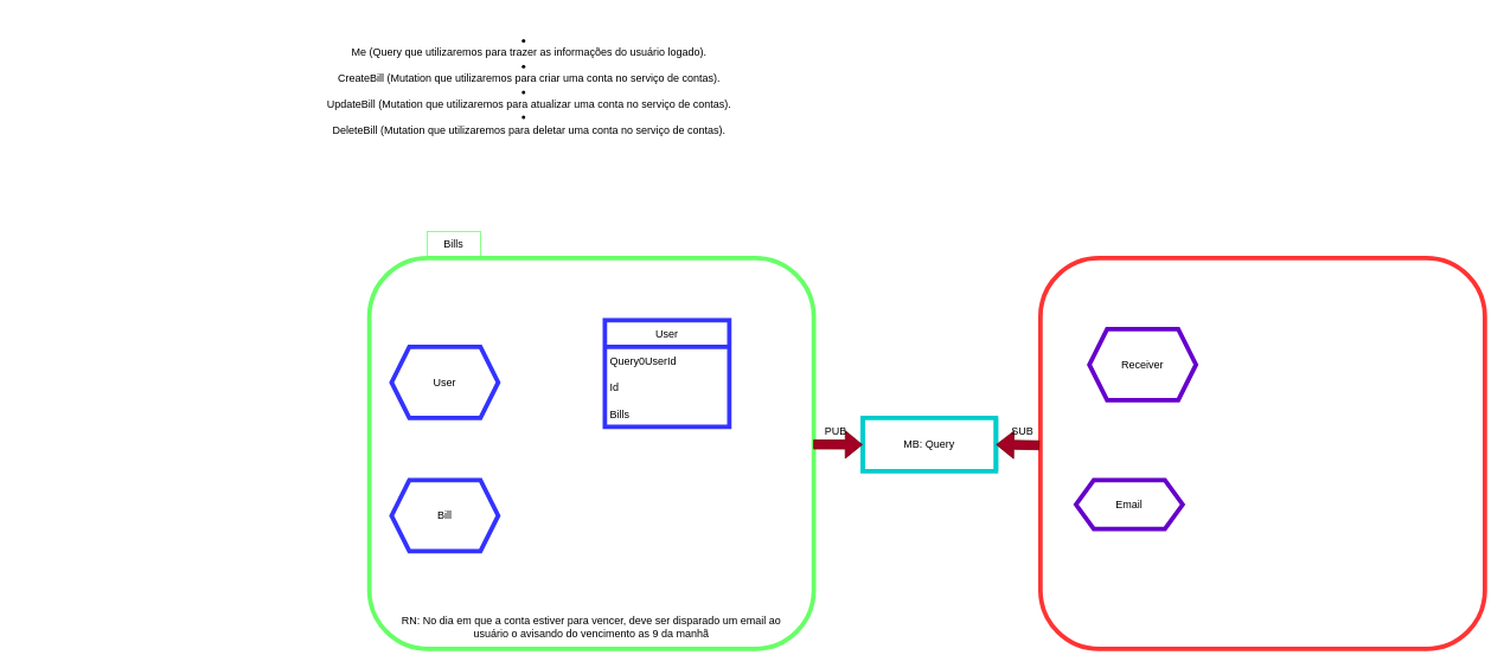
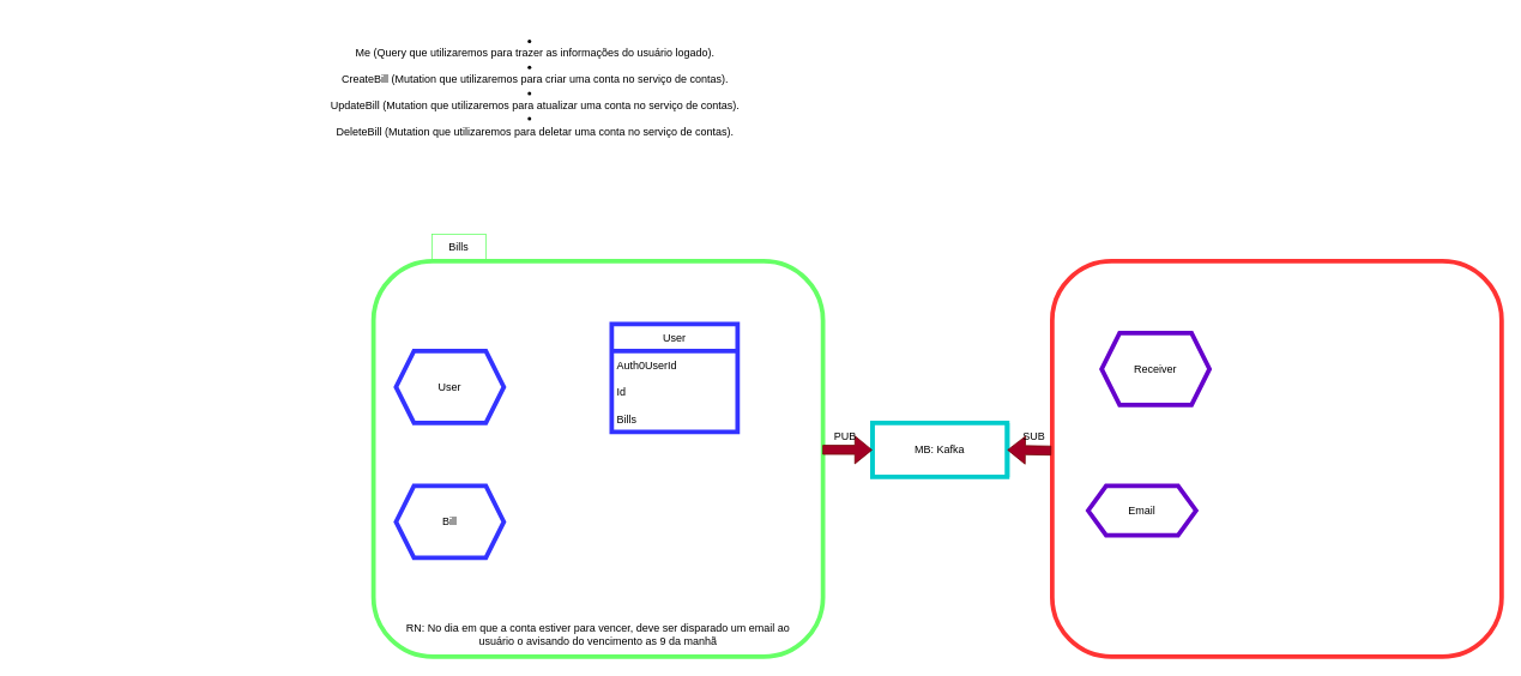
  <mxCell id="0" />
  <mxCell id="1" parent="0" />
  <mxCell id="2" value="" style="rounded=1;whiteSpace=wrap;html=1;strokeColor=#66FF66;strokeWidth=5;align=left;" parent="1" vertex="1"><mxGeometry x="415" y="290" width="500" height="440" as="geometry" /></mxCell>
  <mxCell id="3" value="User" style="shape=hexagon;perimeter=hexagonPerimeter2;whiteSpace=wrap;html=1;fixedSize=1;strokeColor=#3333FF;strokeWidth=5;" parent="1" vertex="1"><mxGeometry x="440" y="390" width="120" height="80" as="geometry" /></mxCell>
  <mxCell id="4" value="Bills" style="text;html=1;align=center;verticalAlign=middle;whiteSpace=wrap;rounded=0;strokeColor=#66FF66;" parent="1" vertex="1"><mxGeometry x="480" y="260" width="60" height="30" as="geometry" /></mxCell>
  <mxCell id="5" value="Bill" style="shape=hexagon;perimeter=hexagonPerimeter2;whiteSpace=wrap;html=1;fixedSize=1;strokeColor=#3333FF;strokeWidth=5;" parent="1" vertex="1"><mxGeometry x="440" y="540" width="120" height="80" as="geometry" /></mxCell>
  <mxCell id="6" value="RN: No dia em que a conta estiver para vencer, deve ser disparado um email ao usuário o avisando do vencimento as 9 da manhã" style="text;html=1;strokeColor=none;fillColor=none;align=center;verticalAlign=middle;whiteSpace=wrap;rounded=0;" parent="1" vertex="1"><mxGeometry x="430" y="690" width="470" height="30" as="geometry" /></mxCell>
  <mxCell id="7" value="" style="rounded=1;whiteSpace=wrap;html=1;strokeColor=#FF3333;strokeWidth=5;align=left;" parent="1" vertex="1"><mxGeometry x="1170" y="290" width="500" height="440" as="geometry" /></mxCell>
  <mxCell id="8" value="Receiver" style="shape=hexagon;perimeter=hexagonPerimeter2;whiteSpace=wrap;html=1;fixedSize=1;strokeColor=#6600CC;strokeWidth=5;" parent="1" vertex="1"><mxGeometry x="1225" y="370" width="120" height="80" as="geometry" /></mxCell>
  <mxCell id="9" value="Email" style="shape=hexagon;perimeter=hexagonPerimeter2;whiteSpace=wrap;html=1;fixedSize=1;strokeColor=#6600CC;strokeWidth=5;" parent="1" vertex="1"><mxGeometry x="1210" y="540" width="120" height="55" as="geometry" /></mxCell>
- <mxCell id="10" value="MB: Query" style="shape=process;whiteSpace=wrap;html=1;backgroundOutline=1;strokeColor=#00CCCC;strokeWidth=5;size=0;" parent="1" vertex="1"><mxGeometry x="970" y="470" width="150" height="60" as="geometry" /></mxCell>
+ <mxCell id="10" value="MB: Kafka" style="shape=process;whiteSpace=wrap;html=1;backgroundOutline=1;strokeColor=#00CCCC;strokeWidth=5;size=0;" parent="1" vertex="1"><mxGeometry x="970" y="470" width="150" height="60" as="geometry" /></mxCell>
  <mxCell id="11" value="" style="shape=flexArrow;endArrow=classic;html=1;entryX=0;entryY=0.5;entryDx=0;entryDy=0;exitX=0.999;exitY=0.477;exitDx=0;exitDy=0;exitPerimeter=0;fillColor=#a20025;strokeColor=#6F0000;" parent="1" source="2" target="10" edge="1"><mxGeometry width="50" height="50" relative="1" as="geometry"><mxPoint x="830" y="530" as="sourcePoint" /><mxPoint x="880" y="480" as="targetPoint" /></mxGeometry></mxCell>
  <mxCell id="12" value="PUB" style="text;html=1;strokeColor=none;fillColor=none;align=center;verticalAlign=middle;whiteSpace=wrap;rounded=0;" parent="1" vertex="1"><mxGeometry x="910" y="470" width="60" height="30" as="geometry" /></mxCell>
  <mxCell id="13" value="" style="shape=flexArrow;endArrow=classic;html=1;entryX=1;entryY=0.5;entryDx=0;entryDy=0;fillColor=#a20025;strokeColor=#6F0000;endWidth=20;endSize=6.18;exitX=-0.002;exitY=0.479;exitDx=0;exitDy=0;exitPerimeter=0;" parent="1" source="7" target="10" edge="1"><mxGeometry width="50" height="50" relative="1" as="geometry"><mxPoint x="1150" y="550" as="sourcePoint" /><mxPoint x="1170.5" y="500.12" as="targetPoint" /></mxGeometry></mxCell>
  <mxCell id="14" value="SUB" style="text;html=1;strokeColor=none;fillColor=none;align=center;verticalAlign=middle;whiteSpace=wrap;rounded=0;" parent="1" vertex="1"><mxGeometry x="1120" y="470" width="60" height="30" as="geometry" /></mxCell>
  <mxCell id="15" value="User" style="swimlane;fontStyle=0;childLayout=stackLayout;horizontal=1;startSize=30;horizontalStack=0;resizeParent=1;resizeParentMax=0;resizeLast=0;collapsible=1;marginBottom=0;strokeColor=#3333FF;strokeWidth=5;" parent="1" vertex="1"><mxGeometry x="680" y="360" width="140" height="120" as="geometry" /></mxCell>
- <mxCell id="16" value="Query0UserId" style="text;strokeColor=none;fillColor=none;align=left;verticalAlign=middle;spacingLeft=4;spacingRight=4;overflow=hidden;points=[[0,0.5],[1,0.5]];portConstraint=eastwest;rotatable=0;" parent="15" vertex="1"><mxGeometry y="30" width="140" height="30" as="geometry" /></mxCell>
+ <mxCell id="16" value="Auth0UserId" style="text;strokeColor=none;fillColor=none;align=left;verticalAlign=middle;spacingLeft=4;spacingRight=4;overflow=hidden;points=[[0,0.5],[1,0.5]];portConstraint=eastwest;rotatable=0;" parent="15" vertex="1"><mxGeometry y="30" width="140" height="30" as="geometry" /></mxCell>
  <mxCell id="17" value="Id" style="text;strokeColor=none;fillColor=none;align=left;verticalAlign=middle;spacingLeft=4;spacingRight=4;overflow=hidden;points=[[0,0.5],[1,0.5]];portConstraint=eastwest;rotatable=0;" parent="15" vertex="1"><mxGeometry y="60" width="140" height="30" as="geometry" /></mxCell>
  <mxCell id="18" value="Bills" style="text;strokeColor=none;fillColor=none;align=left;verticalAlign=middle;spacingLeft=4;spacingRight=4;overflow=hidden;points=[[0,0.5],[1,0.5]];portConstraint=eastwest;rotatable=0;" parent="15" vertex="1"><mxGeometry y="90" width="140" height="30" as="geometry" /></mxCell>
  <mxCell id="19" value="&lt;div class=&quot;css-1dbjc4n r-1ro0kt6 r-18u37iz r-16y2uox r-1wbh5a2 r-1777fci&quot;&gt;&lt;div class=&quot;css-1dbjc4n r-1ro0kt6 r-16y2uox r-1wbh5a2 r-1vco6b3 r-9aemit&quot;&gt;&lt;div class=&quot;css-1dbjc4n&quot;&gt;&lt;div class=&quot;css-1dbjc4n&quot;&gt;&lt;li class=&quot;css-4rbku5 r-1oszu61 r-1xc7w19 r-1phboty r-1yadl64 r-deolkf r-6koalj r-1mlwlqe r-eqz5dr r-1q142lx r-crgep1 r-ifefl9 r-bcqeeo r-t60dpp r-iphfwy r-wk8lta r-1yzf0co r-bnwqim r-417010&quot;&gt;&lt;div class=&quot;r-1oszu61 r-1xc7w19 r-1phboty r-1yadl64 r-deolkf r-6koalj r-1ro0kt6 r-18u37iz r-16y2uox r-1wbh5a2 r-crgep1 r-ifefl9 r-bcqeeo r-t60dpp r-bnwqim r-417010&quot;&gt;&lt;div class=&quot;css-1dbjc4n r-13awgt0&quot;&gt;&lt;div class=&quot;r-1oszu61 r-1xc7w19 r-1phboty r-1yadl64 r-deolkf r-6koalj r-1mlwlqe r-eqz5dr r-1q142lx r-crgep1 r-ifefl9 r-bcqeeo r-t60dpp r-bnwqim r-417010&quot;&gt;&lt;div dir=&quot;auto&quot; class=&quot;css-901oao r-z9jf92 r-gg6oyi r-ubezar r-16dba41 r-135wba7 r-fdjqy7 r-1xnzce8&quot;&gt;&lt;span&gt;Me (Query que utilizaremos para trazer as informações do usuário logado). &lt;/span&gt;&lt;/div&gt;&lt;/div&gt;&lt;/div&gt;&lt;/div&gt;&lt;/li&gt;&lt;/div&gt;&lt;/div&gt;&lt;/div&gt;&lt;/div&gt;&lt;div class=&quot;css-1dbjc4n r-1ro0kt6 r-18u37iz r-16y2uox r-1wbh5a2 r-1777fci&quot;&gt;&lt;div class=&quot;css-1dbjc4n r-1ro0kt6 r-16y2uox r-1wbh5a2 r-1vco6b3 r-9aemit&quot;&gt;&lt;div class=&quot;css-1dbjc4n&quot;&gt;&lt;div class=&quot;css-1dbjc4n&quot;&gt;&lt;li class=&quot;css-4rbku5 r-1oszu61 r-1xc7w19 r-1phboty r-1yadl64 r-deolkf r-6koalj r-1mlwlqe r-eqz5dr r-1q142lx r-crgep1 r-ifefl9 r-bcqeeo r-t60dpp r-iphfwy r-1h8ys4a r-1yzf0co r-bnwqim r-417010&quot;&gt;&lt;div class=&quot;r-1oszu61 r-1xc7w19 r-1phboty r-1yadl64 r-deolkf r-6koalj r-1ro0kt6 r-18u37iz r-16y2uox r-1wbh5a2 r-crgep1 r-ifefl9 r-bcqeeo r-t60dpp r-bnwqim r-417010&quot;&gt;&lt;div class=&quot;r-1awozwy r-1xc7w19 r-1phboty r-1yadl64 r-deolkf r-6koalj r-1mlwlqe r-18u37iz r-1q142lx r-1472mwg r-crgep1 r-ifefl9 r-bcqeeo r-t60dpp r-1m04atk r-1pyaxff r-bnwqim r-417010&quot;&gt;&lt;/div&gt;&lt;div class=&quot;css-1dbjc4n r-13awgt0&quot;&gt;&lt;div class=&quot;r-1oszu61 r-1xc7w19 r-1phboty r-1yadl64 r-deolkf r-6koalj r-1mlwlqe r-eqz5dr r-1q142lx r-crgep1 r-ifefl9 r-bcqeeo r-t60dpp r-bnwqim r-417010&quot;&gt;&lt;div dir=&quot;auto&quot; class=&quot;css-901oao r-z9jf92 r-gg6oyi r-ubezar r-16dba41 r-135wba7 r-fdjqy7 r-1xnzce8&quot;&gt;&lt;span&gt;CreateBill (Mutation que utilizaremos para criar uma conta no serviço de contas).&lt;/span&gt;&lt;/div&gt;&lt;/div&gt;&lt;/div&gt;&lt;/div&gt;&lt;/li&gt;&lt;/div&gt;&lt;/div&gt;&lt;/div&gt;&lt;/div&gt;&lt;div class=&quot;css-1dbjc4n r-1ro0kt6 r-18u37iz r-16y2uox r-1wbh5a2 r-1777fci&quot;&gt;&lt;div class=&quot;css-1dbjc4n r-1ro0kt6 r-16y2uox r-1wbh5a2 r-1vco6b3 r-9aemit&quot;&gt;&lt;div class=&quot;css-1dbjc4n&quot;&gt;&lt;div class=&quot;css-1dbjc4n&quot;&gt;&lt;li class=&quot;css-4rbku5 r-1oszu61 r-1xc7w19 r-1phboty r-1yadl64 r-deolkf r-6koalj r-1mlwlqe r-eqz5dr r-1q142lx r-crgep1 r-ifefl9 r-bcqeeo r-t60dpp r-iphfwy r-1h8ys4a r-1yzf0co r-bnwqim r-417010&quot;&gt;&lt;div class=&quot;r-1oszu61 r-1xc7w19 r-1phboty r-1yadl64 r-deolkf r-6koalj r-1ro0kt6 r-18u37iz r-16y2uox r-1wbh5a2 r-crgep1 r-ifefl9 r-bcqeeo r-t60dpp r-bnwqim r-417010&quot;&gt;&lt;div class=&quot;r-1awozwy r-1xc7w19 r-1phboty r-1yadl64 r-deolkf r-6koalj r-1mlwlqe r-18u37iz r-1q142lx r-1472mwg r-crgep1 r-ifefl9 r-bcqeeo r-t60dpp r-1m04atk r-1pyaxff r-bnwqim r-417010&quot;&gt;&lt;/div&gt;&lt;div class=&quot;css-1dbjc4n r-13awgt0&quot;&gt;&lt;div class=&quot;r-1oszu61 r-1xc7w19 r-1phboty r-1yadl64 r-deolkf r-6koalj r-1mlwlqe r-eqz5dr r-1q142lx r-crgep1 r-ifefl9 r-bcqeeo r-t60dpp r-bnwqim r-417010&quot;&gt;&lt;div dir=&quot;auto&quot; class=&quot;css-901oao r-z9jf92 r-gg6oyi r-ubezar r-16dba41 r-135wba7 r-fdjqy7 r-1xnzce8&quot;&gt;&lt;span&gt;UpdateBill (Mutation que utilizaremos para atualizar uma conta no serviço de contas).&lt;/span&gt;&lt;/div&gt;&lt;/div&gt;&lt;/div&gt;&lt;/div&gt;&lt;/li&gt;&lt;/div&gt;&lt;/div&gt;&lt;/div&gt;&lt;/div&gt;&lt;div class=&quot;css-1dbjc4n r-1ro0kt6 r-18u37iz r-16y2uox r-1wbh5a2 r-1777fci&quot;&gt;&lt;div class=&quot;css-1dbjc4n r-1ro0kt6 r-16y2uox r-1wbh5a2 r-1vco6b3 r-9aemit&quot;&gt;&lt;div class=&quot;css-1dbjc4n&quot;&gt;&lt;div class=&quot;css-1dbjc4n&quot;&gt;&lt;li class=&quot;css-4rbku5 r-1oszu61 r-1xc7w19 r-1phboty r-1yadl64 r-deolkf r-6koalj r-1mlwlqe r-eqz5dr r-1q142lx r-crgep1 r-ifefl9 r-bcqeeo r-t60dpp r-1mdbw0j r-1h8ys4a r-1yzf0co r-bnwqim r-417010&quot;&gt;&lt;div class=&quot;r-1oszu61 r-1xc7w19 r-1phboty r-1yadl64 r-deolkf r-6koalj r-1ro0kt6 r-18u37iz r-16y2uox r-1wbh5a2 r-crgep1 r-ifefl9 r-bcqeeo r-t60dpp r-bnwqim r-417010&quot;&gt;&lt;div class=&quot;r-1awozwy r-1xc7w19 r-1phboty r-1yadl64 r-deolkf r-6koalj r-1mlwlqe r-18u37iz r-1q142lx r-1472mwg r-crgep1 r-ifefl9 r-bcqeeo r-t60dpp r-1m04atk r-1pyaxff r-bnwqim r-417010&quot;&gt;&lt;/div&gt;&lt;div class=&quot;css-1dbjc4n r-13awgt0&quot;&gt;&lt;div class=&quot;r-1oszu61 r-1xc7w19 r-1phboty r-1yadl64 r-deolkf r-6koalj r-1mlwlqe r-eqz5dr r-1q142lx r-crgep1 r-ifefl9 r-bcqeeo r-t60dpp r-bnwqim r-417010&quot;&gt;&lt;div dir=&quot;auto&quot; class=&quot;css-901oao r-z9jf92 r-gg6oyi r-ubezar r-16dba41 r-135wba7 r-fdjqy7 r-1xnzce8&quot;&gt;&lt;span&gt;DeleteBill (Mutation que utilizaremos para deletar uma conta no serviço de contas).&lt;/span&gt;&lt;/div&gt;&lt;/div&gt;&lt;/div&gt;&lt;/div&gt;&lt;/li&gt;&lt;/div&gt;&lt;/div&gt;&lt;/div&gt;&lt;/div&gt;" style="text;html=1;strokeColor=none;fillColor=none;align=center;verticalAlign=middle;whiteSpace=wrap;rounded=0;" parent="1" vertex="1"><mxGeometry x="20" y="20" width="1150" height="150" as="geometry" /></mxCell>
